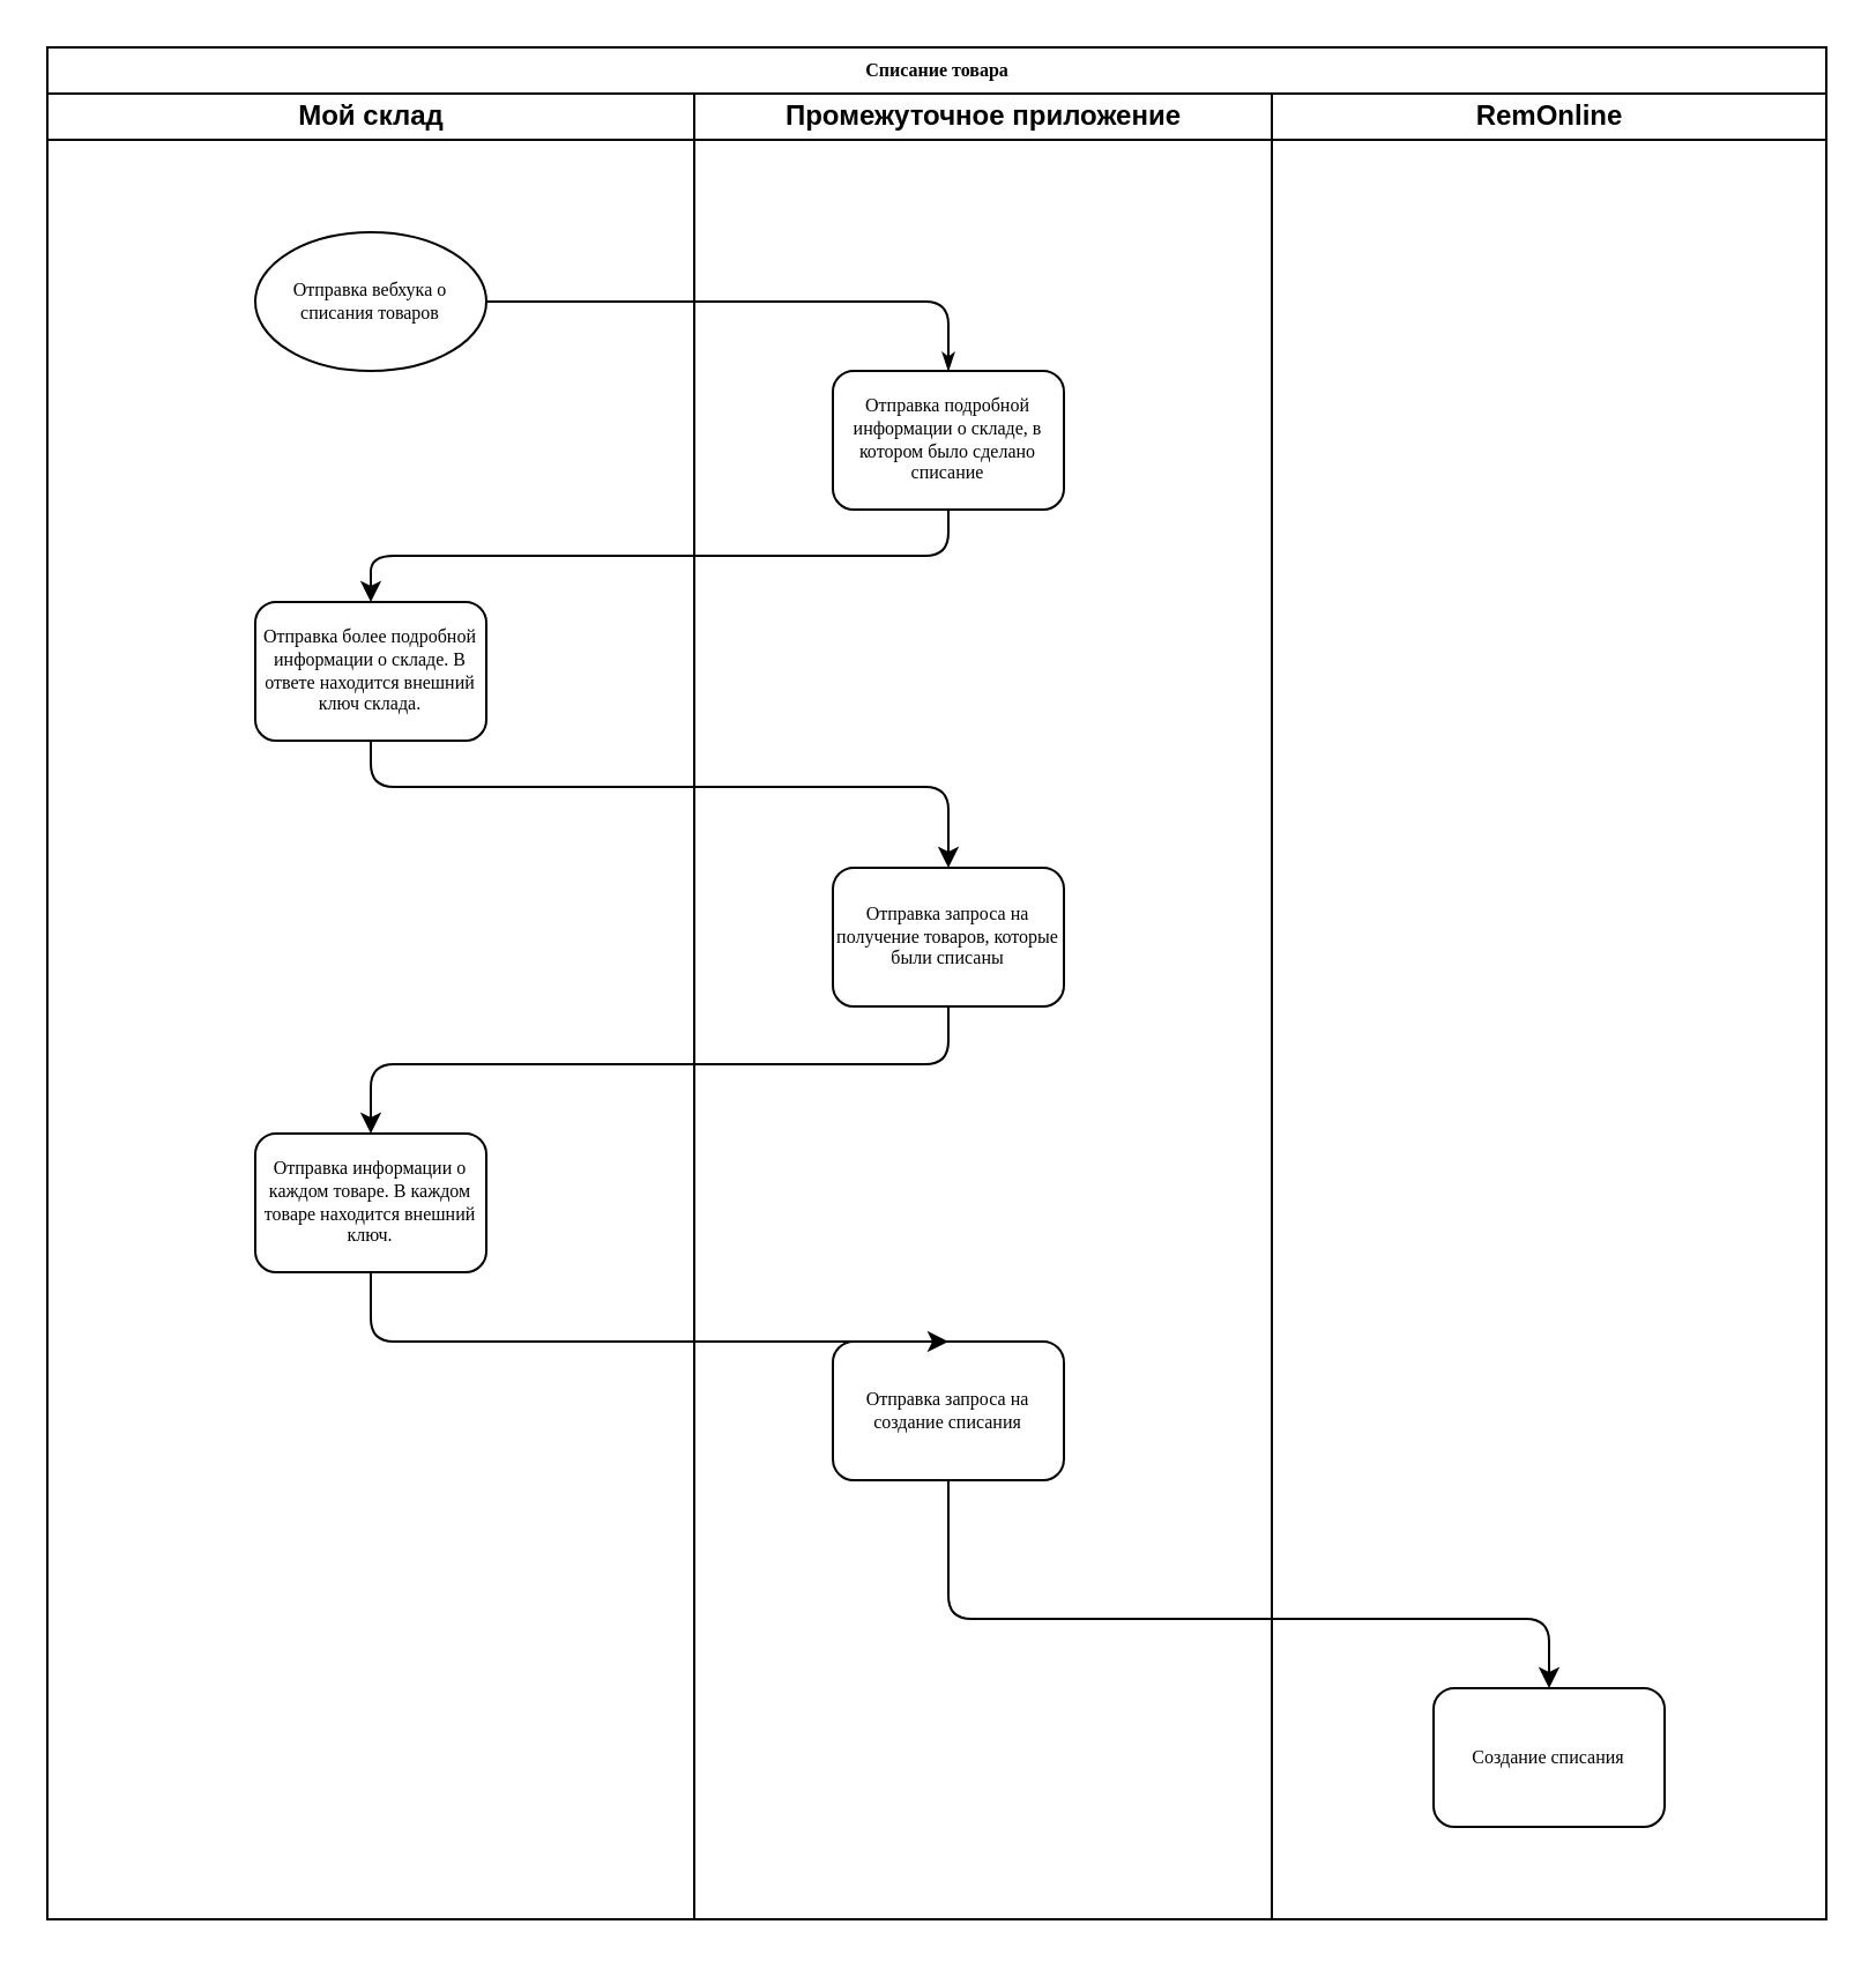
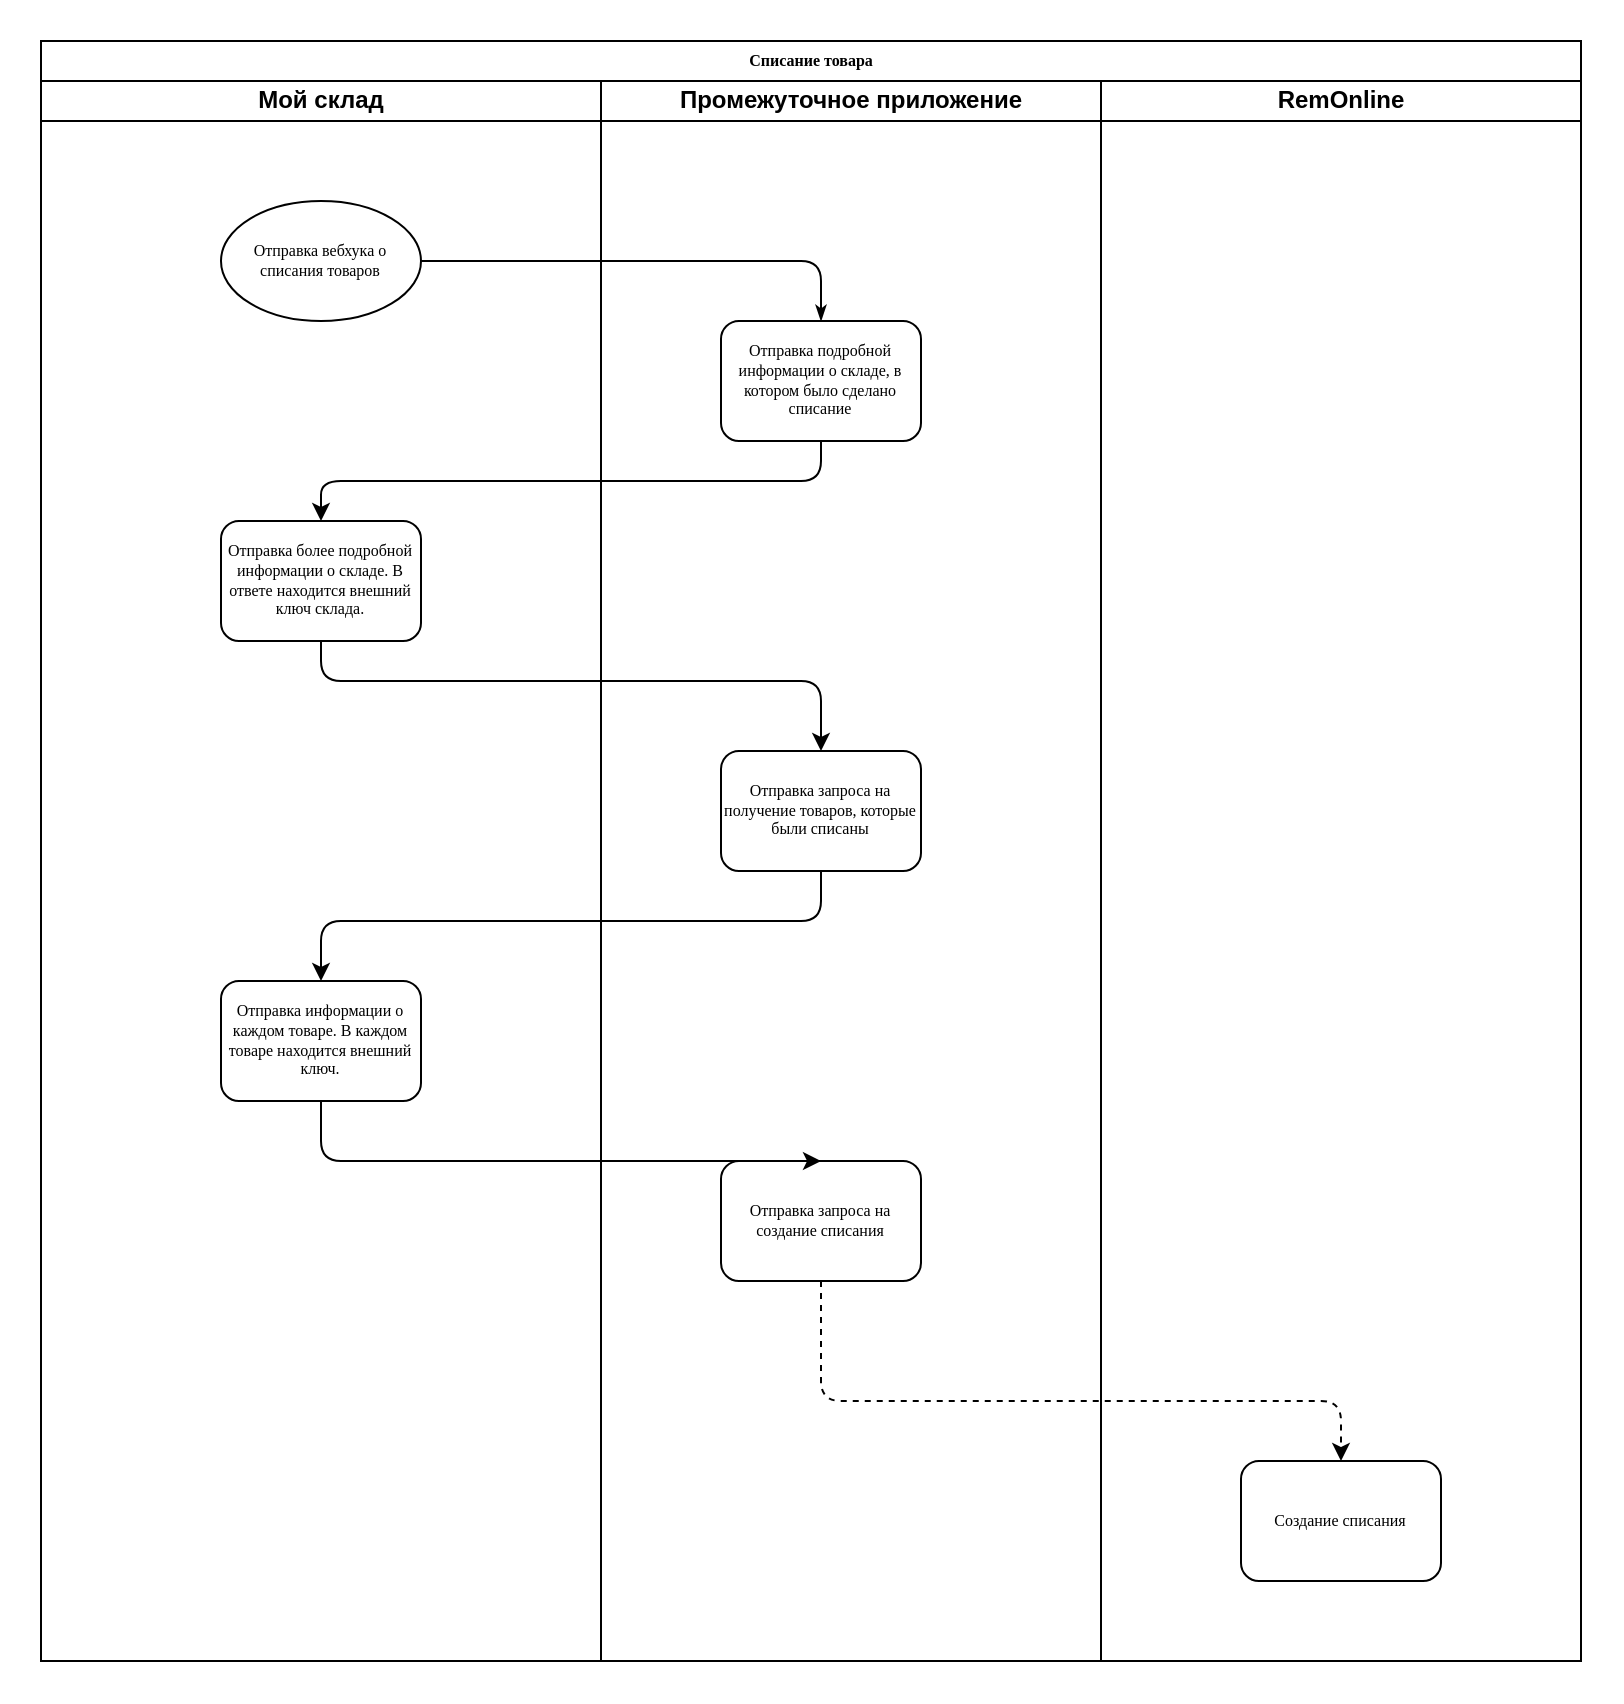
  <mxCell id="0" />
  <mxCell id="1" parent="0" />
  <mxCell id="2" value="Списание товара" style="swimlane;html=1;childLayout=stackLayout;startSize=20;rounded=0;shadow=0;labelBackgroundColor=none;strokeWidth=1;fontFamily=Verdana;fontSize=8;align=center;" parent="1" vertex="1"><mxGeometry x="20" y="20" width="770" height="810" as="geometry" /></mxCell>
  <mxCell id="3" value="Мой склад" style="swimlane;html=1;startSize=20;" parent="2" vertex="1"><mxGeometry y="20" width="280" height="790" as="geometry" /></mxCell>
  <mxCell id="4" value="Отправка вебхука о списания товаров" style="ellipse;whiteSpace=wrap;html=1;shadow=0;labelBackgroundColor=none;strokeWidth=1;fontFamily=Verdana;fontSize=8;align=center;" parent="3" vertex="1"><mxGeometry x="90" y="60" width="100" height="60" as="geometry" /></mxCell>
  <mxCell id="5" value="Отправка более подробной информации о складе. В ответе находится внешний ключ склада." style="rounded=1;whiteSpace=wrap;html=1;shadow=0;labelBackgroundColor=none;strokeWidth=1;fontFamily=Verdana;fontSize=8;align=center;" parent="3" vertex="1"><mxGeometry x="90" y="220" width="100" height="60" as="geometry" /></mxCell>
  <mxCell id="6" value="Отправка информации о каждом товаре. В каждом товаре находится внешний ключ." style="rounded=1;whiteSpace=wrap;html=1;shadow=0;labelBackgroundColor=none;strokeWidth=1;fontFamily=Verdana;fontSize=8;align=center;" vertex="1" parent="3"><mxGeometry x="90" y="450" width="100" height="60" as="geometry" /></mxCell>
  <mxCell id="7" style="edgeStyle=orthogonalEdgeStyle;rounded=1;html=1;labelBackgroundColor=none;startArrow=none;startFill=0;startSize=5;endArrow=classicThin;endFill=1;endSize=5;jettySize=auto;orthogonalLoop=1;strokeWidth=1;fontFamily=Verdana;fontSize=8;entryX=0.5;entryY=0;entryDx=0;entryDy=0;" parent="2" source="4" target="10" edge="1"><mxGeometry relative="1" as="geometry"><mxPoint x="490.0" y="190" as="targetPoint" /></mxGeometry></mxCell>
  <mxCell id="8" value="Промежуточное приложение" style="swimlane;html=1;startSize=20;" parent="2" vertex="1"><mxGeometry x="280" y="20" width="250" height="790" as="geometry" /></mxCell>
  <mxCell id="9" value="Отправка запроса на получение товаров, которые были списаны" style="rounded=1;whiteSpace=wrap;html=1;shadow=0;labelBackgroundColor=none;strokeWidth=1;fontFamily=Verdana;fontSize=8;align=center;" parent="8" vertex="1"><mxGeometry x="60" y="335" width="100" height="60" as="geometry" /></mxCell>
  <mxCell id="10" value="Отправка подробной информации о складе, в котором было сделано списание" style="rounded=1;whiteSpace=wrap;html=1;shadow=0;labelBackgroundColor=none;strokeWidth=1;fontFamily=Verdana;fontSize=8;align=center;" vertex="1" parent="8"><mxGeometry x="60" y="120" width="100" height="60" as="geometry" /></mxCell>
  <mxCell id="11" value="Отправка запроса на создание списания" style="rounded=1;whiteSpace=wrap;html=1;shadow=0;labelBackgroundColor=none;strokeWidth=1;fontFamily=Verdana;fontSize=8;align=center;" vertex="1" parent="8"><mxGeometry x="60" y="540" width="100" height="60" as="geometry" /></mxCell>
  <mxCell id="12" value="RemOnline" style="swimlane;html=1;startSize=20;" parent="2" vertex="1"><mxGeometry x="530" y="20" width="240" height="790" as="geometry" /></mxCell>
  <mxCell id="13" value="Создание списания" style="rounded=1;whiteSpace=wrap;html=1;shadow=0;labelBackgroundColor=none;strokeWidth=1;fontFamily=Verdana;fontSize=8;align=center;" vertex="1" parent="12"><mxGeometry x="70" y="690" width="100" height="60" as="geometry" /></mxCell>
  <mxCell id="14" value="" style="endArrow=classic;html=1;rounded=1;exitX=0.5;exitY=1;exitDx=0;exitDy=0;entryX=0.5;entryY=0;entryDx=0;entryDy=0;edgeStyle=orthogonalEdgeStyle;curved=0;" parent="2" source="10" target="5" edge="1"><mxGeometry width="50" height="50" relative="1" as="geometry"><mxPoint x="490.0" y="250.0" as="sourcePoint" /><mxPoint x="450" y="400" as="targetPoint" /><Array as="points"><mxPoint x="390" y="220" /><mxPoint x="140" y="220" /></Array></mxGeometry></mxCell>
  <mxCell id="15" value="" style="endArrow=classic;html=1;rounded=1;exitX=0.5;exitY=1;exitDx=0;exitDy=0;entryX=0.5;entryY=0;entryDx=0;entryDy=0;edgeStyle=orthogonalEdgeStyle;curved=0;" parent="2" source="5" target="9" edge="1"><mxGeometry width="50" height="50" relative="1" as="geometry"><mxPoint x="370" y="490" as="sourcePoint" /><mxPoint x="420" y="440" as="targetPoint" /><Array as="points"><mxPoint x="140" y="320" /><mxPoint x="390" y="320" /></Array></mxGeometry></mxCell>
  <mxCell id="16" value="" style="endArrow=classic;html=1;rounded=1;exitX=0.5;exitY=1;exitDx=0;exitDy=0;entryX=0.5;entryY=0;entryDx=0;entryDy=0;edgeStyle=orthogonalEdgeStyle;curved=0;" edge="1" parent="2" source="9" target="6"><mxGeometry width="50" height="50" relative="1" as="geometry"><mxPoint x="380" y="550" as="sourcePoint" /><mxPoint x="430" y="500" as="targetPoint" /><Array as="points"><mxPoint x="390" y="440" /><mxPoint x="140" y="440" /></Array></mxGeometry></mxCell>
  <mxCell id="17" value="" style="endArrow=classic;html=1;rounded=1;exitX=0.5;exitY=1;exitDx=0;exitDy=0;entryX=0.5;entryY=0;entryDx=0;entryDy=0;edgeStyle=orthogonalEdgeStyle;curved=0;" edge="1" parent="2" source="6" target="11"><mxGeometry width="50" height="50" relative="1" as="geometry"><mxPoint x="150" y="700" as="sourcePoint" /><mxPoint x="200" y="650" as="targetPoint" /><Array as="points"><mxPoint x="140" y="560" /><mxPoint x="390" y="560" /></Array></mxGeometry></mxCell>
- <mxCell id="18" value="" style="endArrow=classic;html=1;rounded=1;exitX=0.5;exitY=1;exitDx=0;exitDy=0;entryX=0.5;entryY=0;entryDx=0;entryDy=0;edgeStyle=orthogonalEdgeStyle;curved=0;" edge="1" parent="2" source="11" target="13"><mxGeometry width="50" height="50" relative="1" as="geometry"><mxPoint x="730" y="590" as="sourcePoint" /><mxPoint x="780" y="540" as="targetPoint" /><Array as="points"><mxPoint x="390" y="680" /><mxPoint x="650" y="680" /></Array></mxGeometry></mxCell>
+ <mxCell id="18" value="" style="endArrow=classic;html=1;rounded=1;exitX=0.5;exitY=1;exitDx=0;exitDy=0;entryX=0.5;entryY=0;entryDx=0;entryDy=0;edgeStyle=orthogonalEdgeStyle;curved=0;dashed=1;" edge="1" parent="2" source="11" target="13"><mxGeometry width="50" height="50" relative="1" as="geometry"><mxPoint x="730" y="590" as="sourcePoint" /><mxPoint x="780" y="540" as="targetPoint" /><Array as="points"><mxPoint x="390" y="680" /><mxPoint x="650" y="680" /></Array></mxGeometry></mxCell>
